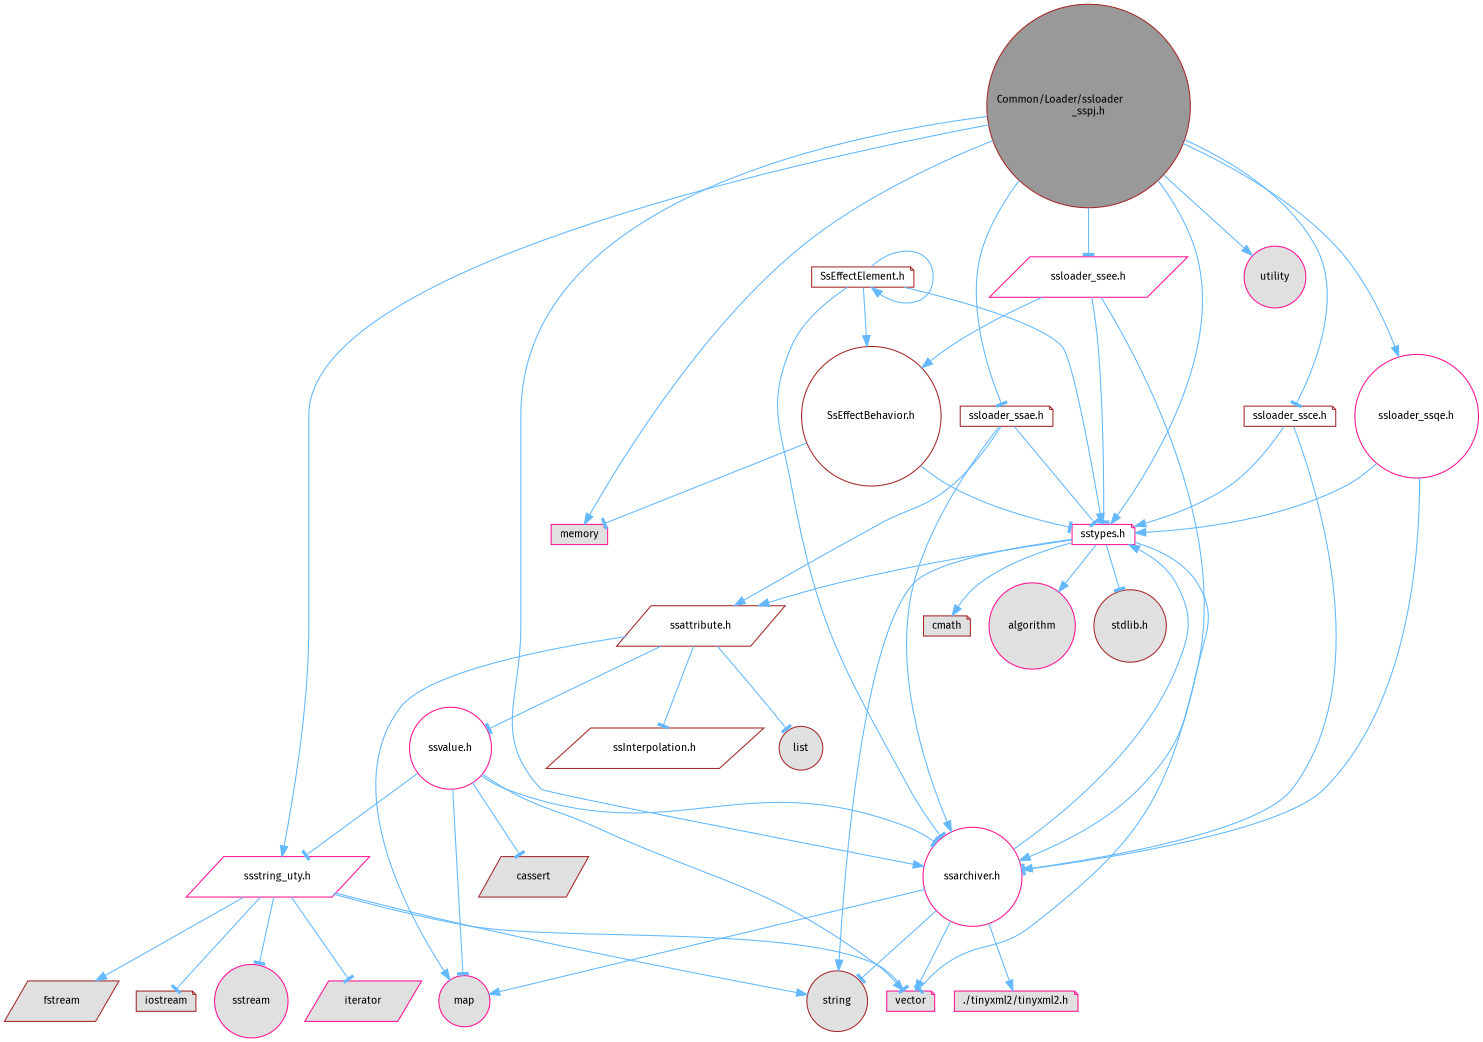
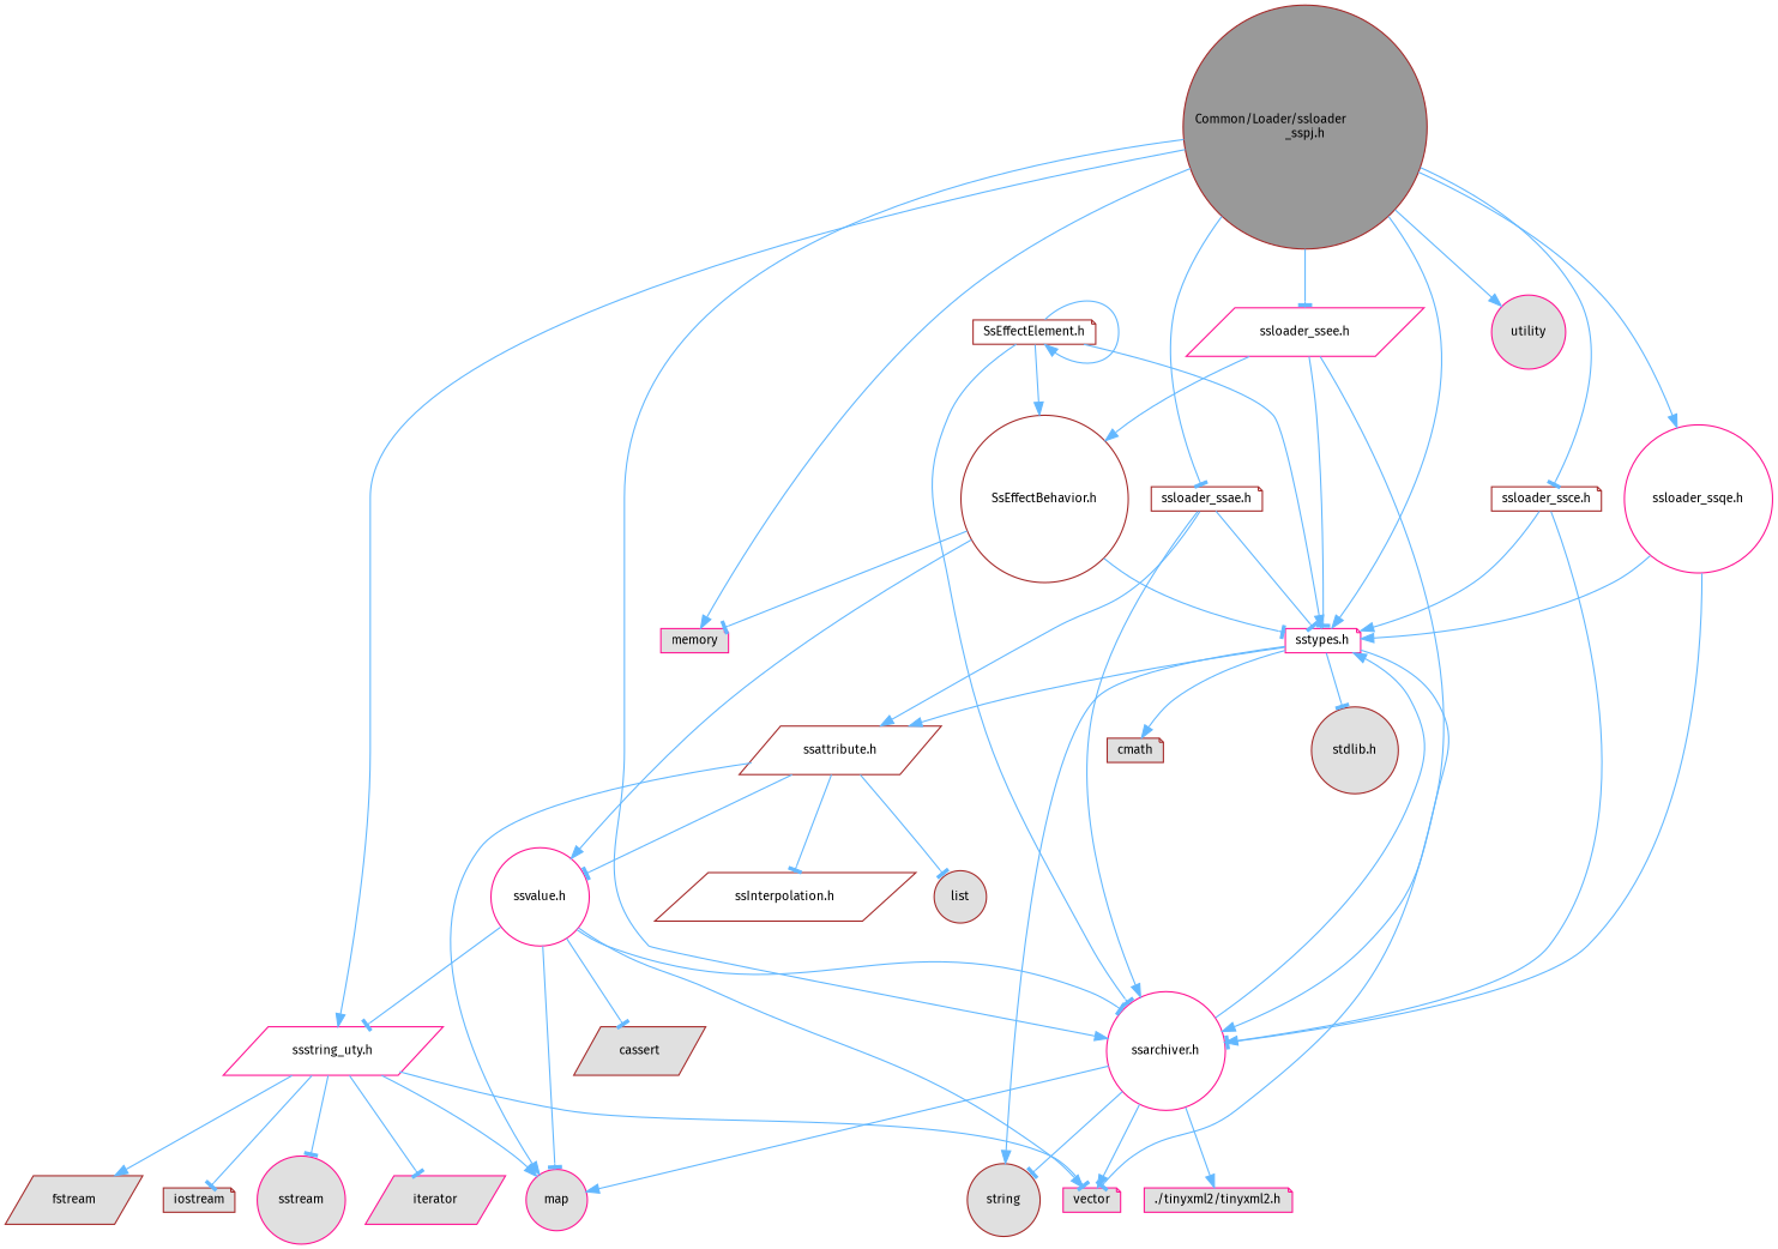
  digraph {
    fontname="Fira Sans"
    node [color=brown fillcolor="#E0E0E0" fontname="Fira Sans" fontsize=10 shape=circle style=filled]
    edge [arrowhead=normal color=steelblue1 fontname="Fira Sans" fontsize=10 labelfontname=Helvetica labelfontsize=10 style=solid]
    n1 [fillcolor=grey60 fontcolor=black height=0.2 label="Common/Loader/ssloader\l_sspj.h" width=0.4]
    n2 [color=deeppink fillcolor=white height=0.2 label="sstypes.h" shape=note width=0.4]
    n3 [color=deeppink fillcolor=white height=0.2 label="ssarchiver.h" width=0.4]
    n4 [color=deeppink fillcolor=white height=0.2 label="ssstring_uty.h" shape=parallelogram width=0.4]
    n5 [fillcolor=white height=0.2 label="ssloader_ssae.h" shape=note width=0.4]
    n6 [fillcolor=white height=0.2 label="ssloader_ssce.h" shape=note width=0.4]
    n7 [color=deeppink fillcolor=white height=0.2 label="ssloader_ssee.h" shape=parallelogram width=0.4]
    n8 [color=deeppink height=0.2 label=memory shape=note width=0.4]
    n9 [color=deeppink fillcolor=white height=0.2 label="ssloader_ssqe.h" width=0.4]
    n10 [color=deeppink height=0.2 label=utility width=0.4]
    n11 [height=0.2 label="stdlib.h" width=0.4]
    n12 [height=0.2 label=string width=0.4]
    n13 [color=deeppink height=0.2 label=vector shape=note width=0.4]
    n14 [height=0.2 label=cmath shape=note width=0.4]
-   n15 [color=deeppink height=0.2 label=algorithm width=0.4]
    n16 [fillcolor=white height=0.2 label="ssattribute.h" shape=parallelogram width=0.4]
    n17 [color=deeppink height=0.2 label="./tinyxml2/tinyxml2.h" shape=note width=0.4]
    n18 [color=deeppink height=0.2 label=map width=0.4]
    n19 [height=0.2 label=fstream shape=parallelogram width=0.4]
    n20 [height=0.2 label=iostream shape=note width=0.4]
    n21 [color=deeppink height=0.2 label=sstream width=0.4]
    n22 [color=deeppink height=0.2 label=iterator shape=parallelogram width=0.4]
    n23 [fillcolor=white height=0.2 label="SsEffectBehavior.h" width=0.4]
    n24 [color=deeppink fillcolor=white height=0.2 label="ssvalue.h" width=0.4]
    n25 [fillcolor=white height=0.2 label="ssInterpolation.h" shape=parallelogram width=0.4]
    n26 [height=0.2 label=list width=0.4]
    n27 [height=0.2 label=cassert shape=parallelogram width=0.4]
    n28 [fillcolor=white height=0.2 label="SsEffectElement.h" shape=note width=0.4]
    n1 -> n2
    n1 -> n3
    n1 -> n4
    n1 -> n5 [arrowhead=tee]
    n1 -> n6 [arrowhead=tee]
    n1 -> n7 [arrowhead=tee]
    n1 -> n8
    n1 -> n9
    n1 -> n10
    n2 -> n11 [arrowhead=tee]
    n2 -> n12
    n2 -> n13 [arrowhead=tee]
    n2 -> n14
-   n2 -> n15
    n2 -> n16
    n3 -> n2
    n3 -> n12 [arrowhead=tee]
    n3 -> n13
    n3 -> n17
    n3 -> n18
-   n4 -> n12
+   n4 -> n18
    n4 -> n13 [arrowhead=tee]
    n4 -> n19
    n4 -> n20 [arrowhead=tee]
    n4 -> n21 [arrowhead=tee]
    n4 -> n22 [arrowhead=tee]
    n5 -> n2 [arrowhead=tee]
    n5 -> n3
    n5 -> n16
    n6 -> n2
    n6 -> n3
    n7 -> n2 [arrowhead=tee]
    n7 -> n3
    n7 -> n23
    n9 -> n2
    n9 -> n3 [arrowhead=tee]
    n16 -> n18
    n16 -> n24 [arrowhead=tee]
    n16 -> n25 [arrowhead=tee]
    n16 -> n26 [arrowhead=tee]
    n23 -> n2 [arrowhead=tee]
    n23 -> n8 [arrowhead=tee]
+   n23 -> n24
    n24 -> n3 [arrowhead=tee]
    n24 -> n4 [arrowhead=tee]
    n24 -> n13
    n24 -> n18 [arrowhead=tee]
    n24 -> n27 [arrowhead=tee]
    n28 -> n2
    n28 -> n3 [arrowhead=tee]
    n28 -> n23
    n28 -> n28
  }
